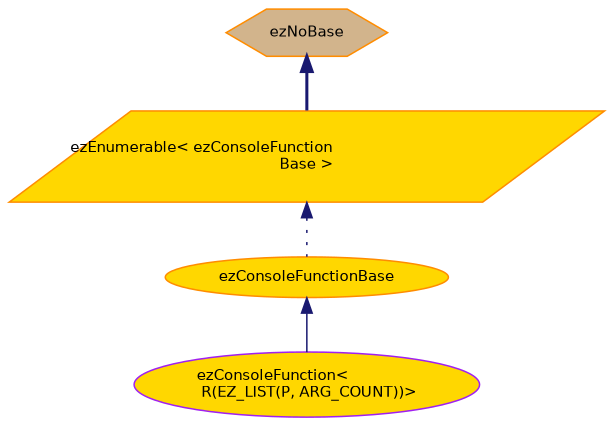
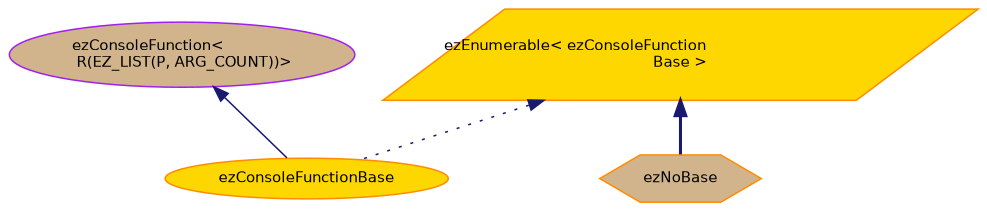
  digraph {
    node [color=darkorange fillcolor=tan fontname=Helvetica fontsize=10 shape=ellipse style=filled]
    edge [color=midnightblue dir=back fontname=Helvetica fontsize=10 labelfontname=Helvetica labelfontsize=10]
-   n1 [color=purple fillcolor=gold fontcolor=black height=0.2 label="ezConsoleFunction\<\l R(EZ_LIST(P, ARG_COUNT))\>" width=0.4]
+   n1 [color=purple fontcolor=black height=0.2 label="ezConsoleFunction\<\l R(EZ_LIST(P, ARG_COUNT))\>" width=0.4]
    n2 [fillcolor=gold height=0.2 label=ezConsoleFunctionBase width=0.4]
    n3 [fillcolor=gold height=0.2 label="ezEnumerable\< ezConsoleFunction\lBase \>" shape=parallelogram width=0.4]
    n4 [height=0.2 label=ezNoBase shape=hexagon width=0.4]
-   n2 -> n1 [style=solid]
+   n1 -> n2 [style=solid]
    n3 -> n2 [style=dotted]
-   n4 -> n3 [style=bold]
+   n3 -> n4 [style=bold]
  }
